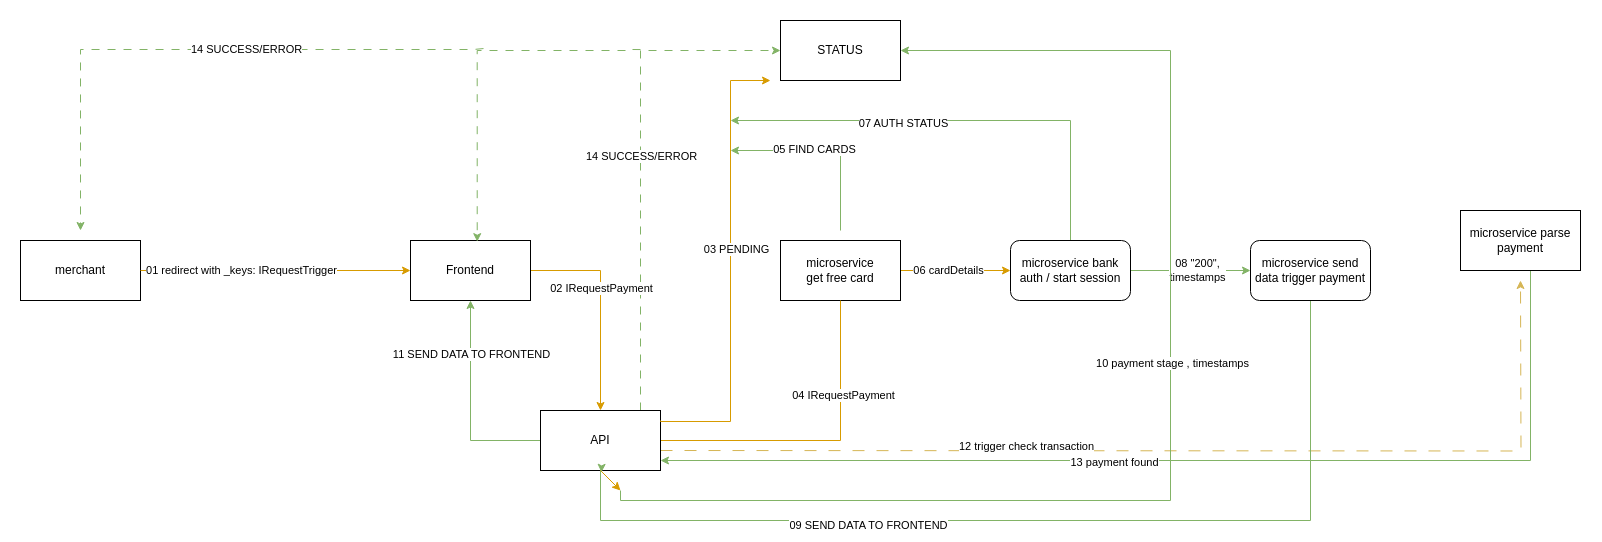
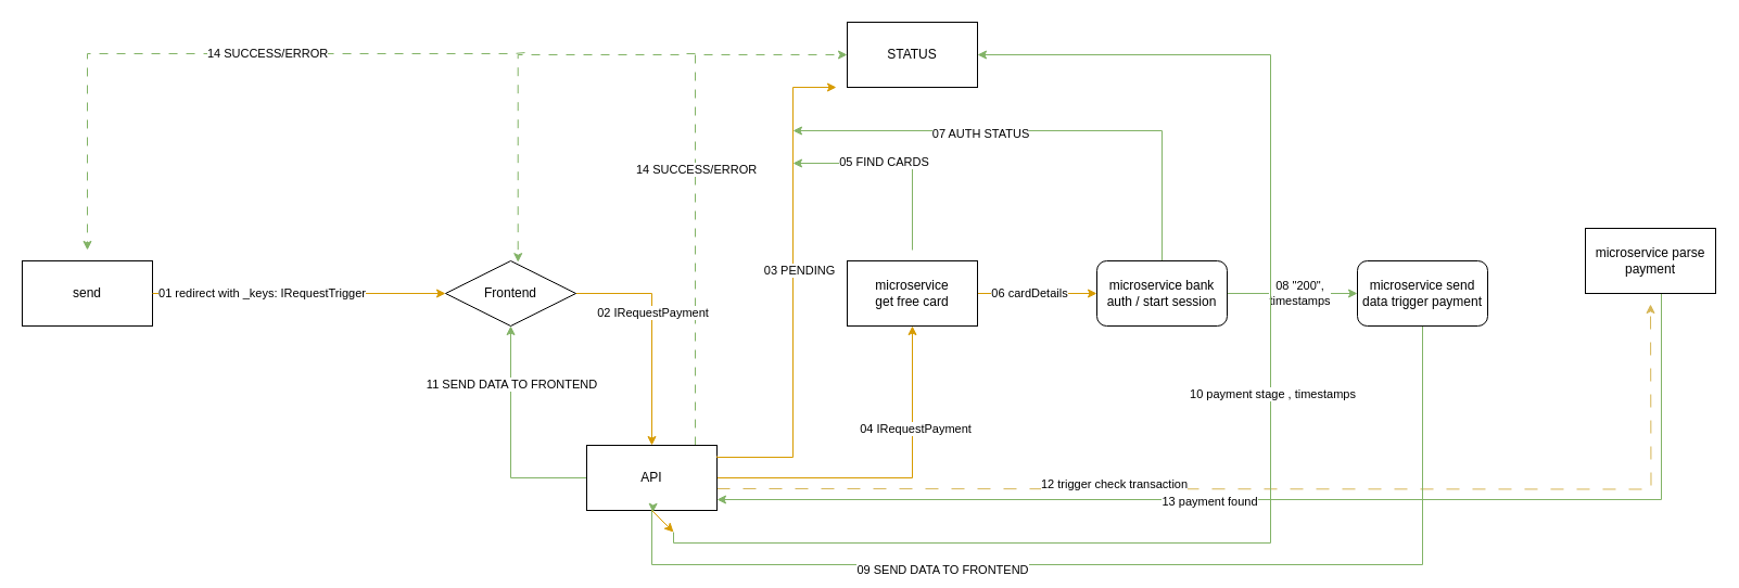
  <mxCell id="0" />
  <mxCell id="1" parent="0" />
- <mxCell id="2" value="merchant" style="rounded=0;whiteSpace=wrap;html=1;" vertex="1" parent="1"><mxGeometry y="240" width="120" height="60" as="geometry" x="20" /></mxCell>
+ <mxCell id="2" value="send" style="rounded=0;whiteSpace=wrap;html=1;" vertex="1" parent="1"><mxGeometry y="240" width="120" height="60" as="geometry" x="20" /></mxCell>
  <mxCell id="3" style="edgeStyle=orthogonalEdgeStyle;rounded=0;orthogonalLoop=1;jettySize=auto;html=1;fillColor=#ffe6cc;strokeColor=#d79b00;" edge="1" parent="1" source="7" target="26"><mxGeometry relative="1" as="geometry" /></mxCell>
  <mxCell id="4" value="06 cardDetails" style="edgeLabel;html=1;align=center;verticalAlign=middle;resizable=0;points=[];" vertex="1" connectable="0" parent="3"><mxGeometry x="-0.144" y="1" relative="1" as="geometry"><mxPoint as="offset" /></mxGeometry></mxCell>
  <mxCell id="5" style="edgeStyle=orthogonalEdgeStyle;rounded=0;orthogonalLoop=1;jettySize=auto;html=1;fillColor=#d5e8d4;strokeColor=#82b366;" edge="1" parent="1"><mxGeometry relative="1" as="geometry"><mxPoint x="840" y="230" as="sourcePoint" /><mxPoint x="730" y="150" as="targetPoint" /><Array as="points"><mxPoint x="840" y="150" /></Array></mxGeometry></mxCell>
  <mxCell id="6" value="05 FIND CARDS" style="edgeLabel;html=1;align=center;verticalAlign=middle;resizable=0;points=[];" vertex="1" connectable="0" parent="5"><mxGeometry x="0.125" y="-2" relative="1" as="geometry"><mxPoint as="offset" /></mxGeometry></mxCell>
  <mxCell id="7" value="microservice&lt;br&gt;get free card" style="rounded=0;whiteSpace=wrap;html=1;" vertex="1" parent="1"><mxGeometry x="780" y="240" width="120" height="60" as="geometry" /></mxCell>
- <mxCell id="8" style="edgeStyle=orthogonalEdgeStyle;rounded=0;orthogonalLoop=1;jettySize=auto;html=1;entryX=0.5;entryY=1;entryDx=0;entryDy=0;fillColor=#ffe6cc;strokeColor=#d79b00;endArrow=none;" edge="1" parent="1" source="16" target="7"><mxGeometry relative="1" as="geometry" /></mxCell>
+ <mxCell id="8" style="edgeStyle=orthogonalEdgeStyle;rounded=0;orthogonalLoop=1;jettySize=auto;html=1;entryX=0.5;entryY=1;entryDx=0;entryDy=0;fillColor=#ffe6cc;strokeColor=#d79b00;" edge="1" parent="1" source="16" target="7"><mxGeometry relative="1" as="geometry" /></mxCell>
  <mxCell id="9" value="04 IRequestPayment" style="edgeLabel;html=1;align=center;verticalAlign=middle;resizable=0;points=[];" vertex="1" connectable="0" parent="8"><mxGeometry x="0.415" y="-2" relative="1" as="geometry"><mxPoint as="offset" /></mxGeometry></mxCell>
  <mxCell id="10" style="edgeStyle=orthogonalEdgeStyle;rounded=0;orthogonalLoop=1;jettySize=auto;html=1;entryX=0.5;entryY=1;entryDx=0;entryDy=0;fillColor=#d5e8d4;strokeColor=#82b366;" edge="1" parent="1" source="16" target="21"><mxGeometry relative="1" as="geometry"><mxPoint x="470" y="340" as="targetPoint" /></mxGeometry></mxCell>
  <mxCell id="11" value="11 SEND DATA TO FRONTEND" style="edgeLabel;html=1;align=center;verticalAlign=middle;resizable=0;points=[];" vertex="1" connectable="0" parent="10"><mxGeometry x="0.497" relative="1" as="geometry"><mxPoint as="offset" /></mxGeometry></mxCell>
  <mxCell id="12" style="edgeStyle=orthogonalEdgeStyle;rounded=0;orthogonalLoop=1;jettySize=auto;html=1;entryX=0;entryY=0.5;entryDx=0;entryDy=0;fillColor=#d5e8d4;strokeColor=#82b366;dashed=1;dashPattern=8 8;" edge="1" parent="1" source="16" target="32"><mxGeometry relative="1" as="geometry"><Array as="points"><mxPoint x="640" y="50" /></Array></mxGeometry></mxCell>
  <mxCell id="13" value="14 SUCCESS/ERROR" style="edgeLabel;html=1;align=center;verticalAlign=middle;resizable=0;points=[];" vertex="1" connectable="0" parent="12"><mxGeometry x="0.017" relative="1" as="geometry"><mxPoint as="offset" /></mxGeometry></mxCell>
  <mxCell id="14" style="edgeStyle=orthogonalEdgeStyle;rounded=0;orthogonalLoop=1;jettySize=auto;html=1;fillColor=#fff2cc;strokeColor=#d6b656;dashed=1;dashPattern=12 12;" edge="1" parent="1"><mxGeometry relative="1" as="geometry"><mxPoint x="1520" y="280" as="targetPoint" /><mxPoint x="660" y="450" as="sourcePoint" /></mxGeometry></mxCell>
  <mxCell id="15" value="&lt;div&gt;12 trigger check transaction&lt;/div&gt;&lt;div&gt;&lt;br&gt;&lt;/div&gt;" style="edgeLabel;html=1;align=center;verticalAlign=middle;resizable=0;points=[];" vertex="1" connectable="0" parent="14"><mxGeometry x="-0.29" y="-2" relative="1" as="geometry"><mxPoint as="offset" /></mxGeometry></mxCell>
  <mxCell id="16" value="API" style="rounded=0;whiteSpace=wrap;html=1;" vertex="1" parent="1"><mxGeometry x="540" y="410" width="120" height="60" as="geometry" /></mxCell>
  <mxCell id="17" value="" style="edgeStyle=orthogonalEdgeStyle;rounded=0;orthogonalLoop=1;jettySize=auto;html=1;fillColor=#ffe6cc;strokeColor=#d79b00;" edge="1" parent="1" source="2" target="21"><mxGeometry relative="1" as="geometry"><mxPoint x="540" y="270" as="targetPoint" /><mxPoint x="230" y="270" as="sourcePoint" /></mxGeometry></mxCell>
  <mxCell id="18" value="01 redirect with _keys: IRequestTrigger" style="edgeLabel;html=1;align=center;verticalAlign=middle;resizable=0;points=[];" vertex="1" connectable="0" parent="17"><mxGeometry x="-0.258" y="1" relative="1" as="geometry"><mxPoint as="offset" /></mxGeometry></mxCell>
  <mxCell id="19" style="edgeStyle=orthogonalEdgeStyle;rounded=0;orthogonalLoop=1;jettySize=auto;html=1;fillColor=#ffe6cc;strokeColor=#d79b00;" edge="1" parent="1" source="21" target="16"><mxGeometry relative="1" as="geometry"><mxPoint x="470" y="510" as="targetPoint" /></mxGeometry></mxCell>
  <mxCell id="20" value="02 IRequestPayment" style="edgeLabel;html=1;align=center;verticalAlign=middle;resizable=0;points=[];" vertex="1" connectable="0" parent="19"><mxGeometry x="-0.171" relative="1" as="geometry"><mxPoint as="offset" /></mxGeometry></mxCell>
- <mxCell id="21" value="Frontend" style="rounded=0;whiteSpace=wrap;html=1;" vertex="1" parent="1"><mxGeometry x="410" y="240" width="120" height="60" as="geometry" /></mxCell>
+ <mxCell id="21" value="Frontend" style="rhombus;whiteSpace=wrap;html=1;" vertex="1" parent="1"><mxGeometry x="410" y="240" width="120" height="60" as="geometry" /></mxCell>
  <mxCell id="22" style="edgeStyle=orthogonalEdgeStyle;rounded=0;orthogonalLoop=1;jettySize=auto;html=1;entryX=0;entryY=0.5;entryDx=0;entryDy=0;fillColor=#d5e8d4;strokeColor=#82b366;" edge="1" parent="1" source="26" target="31"><mxGeometry relative="1" as="geometry" /></mxCell>
  <mxCell id="23" value="08 &quot;200&quot;, &lt;br&gt;timestamps" style="edgeLabel;html=1;align=center;verticalAlign=middle;resizable=0;points=[];" vertex="1" connectable="0" parent="22"><mxGeometry x="0.093" y="1" relative="1" as="geometry"><mxPoint as="offset" /></mxGeometry></mxCell>
  <mxCell id="24" style="edgeStyle=orthogonalEdgeStyle;rounded=0;orthogonalLoop=1;jettySize=auto;html=1;fillColor=#d5e8d4;strokeColor=#82b366;" edge="1" parent="1" source="26"><mxGeometry relative="1" as="geometry"><mxPoint x="730" as="targetPoint" y="120" /><Array as="points"><mxPoint x="1070" y="120" /></Array></mxGeometry></mxCell>
  <mxCell id="25" value="07 AUTH STATUS" style="edgeLabel;html=1;align=center;verticalAlign=middle;resizable=0;points=[];" vertex="1" connectable="0" parent="24"><mxGeometry x="0.253" y="2" relative="1" as="geometry"><mxPoint as="offset" /></mxGeometry></mxCell>
  <mxCell id="26" value="microservice bank auth / start session" style="whiteSpace=wrap;html=1;rounded=1;" vertex="1" parent="1"><mxGeometry x="1010" y="240" width="120" height="60" as="geometry" /></mxCell>
  <mxCell id="27" style="edgeStyle=orthogonalEdgeStyle;rounded=0;orthogonalLoop=1;jettySize=auto;html=1;fillColor=#d5e8d4;strokeColor=#82b366;entryX=0.508;entryY=1.03;entryDx=0;entryDy=0;entryPerimeter=0;" edge="1" parent="1" source="31" target="16"><mxGeometry relative="1" as="geometry"><mxPoint x="600" y="480" as="targetPoint" /><Array as="points"><mxPoint x="1310" y="520" /><mxPoint x="600" y="520" /><mxPoint x="600" y="470" /><mxPoint x="601" y="470" /></Array></mxGeometry></mxCell>
  <mxCell id="28" value="09 SEND DATA TO FRONTEND" style="edgeLabel;html=1;align=center;verticalAlign=middle;resizable=0;points=[];" vertex="1" connectable="0" parent="27"><mxGeometry x="0.352" y="4" relative="1" as="geometry"><mxPoint x="1" as="offset" /></mxGeometry></mxCell>
  <mxCell id="29" style="edgeStyle=orthogonalEdgeStyle;rounded=0;orthogonalLoop=1;jettySize=auto;html=1;fillColor=#d5e8d4;strokeColor=#82b366;entryX=1;entryY=0.5;entryDx=0;entryDy=0;" edge="1" parent="1" target="32"><mxGeometry relative="1" as="geometry"><mxPoint x="620" y="490" as="sourcePoint" /><mxPoint x="230" y="570" as="targetPoint" /><Array as="points"><mxPoint x="1170" y="500" /><mxPoint x="1170" y="50" /></Array></mxGeometry></mxCell>
  <mxCell id="30" value="10 payment stage , timestamps" style="edgeLabel;html=1;align=center;verticalAlign=middle;resizable=0;points=[];" vertex="1" connectable="0" parent="29"><mxGeometry x="0.09" y="-1" relative="1" as="geometry"><mxPoint as="offset" /></mxGeometry></mxCell>
  <mxCell id="31" value="microservice send data trigger payment" style="whiteSpace=wrap;html=1;rounded=1;" vertex="1" parent="1"><mxGeometry x="1250" y="240" width="120" height="60" as="geometry" /></mxCell>
  <mxCell id="32" value="STATUS" style="rounded=0;whiteSpace=wrap;html=1;" vertex="1" parent="1"><mxGeometry x="780" y="20" width="120" height="60" as="geometry" /></mxCell>
  <mxCell id="33" style="edgeStyle=orthogonalEdgeStyle;rounded=0;orthogonalLoop=1;jettySize=auto;html=1;fillColor=#ffe6cc;strokeColor=#d79b00;" edge="1" parent="1"><mxGeometry relative="1" as="geometry"><mxPoint x="660" y="420" as="sourcePoint" /><mxPoint x="770" y="80" as="targetPoint" /><Array as="points"><mxPoint x="660" y="421" /><mxPoint x="730" y="421" /><mxPoint x="730" y="80" /></Array></mxGeometry></mxCell>
  <mxCell id="34" value="03 PENDING" style="edgeLabel;html=1;align=center;verticalAlign=middle;resizable=0;points=[];" vertex="1" connectable="0" parent="33"><mxGeometry x="0.08" y="-5" relative="1" as="geometry"><mxPoint as="offset" /></mxGeometry></mxCell>
  <mxCell id="35" value="" style="endArrow=classic;html=1;rounded=0;exitX=0.5;exitY=1;exitDx=0;exitDy=0;fillColor=#ffe6cc;strokeColor=#d79b00;" edge="1" parent="1" source="16"><mxGeometry width="50" height="50" relative="1" as="geometry"><mxPoint x="630" y="490" as="sourcePoint" /><mxPoint x="620" y="490" as="targetPoint" /></mxGeometry></mxCell>
  <mxCell id="36" style="edgeStyle=orthogonalEdgeStyle;rounded=0;orthogonalLoop=1;jettySize=auto;html=1;fillColor=#d5e8d4;strokeColor=#82b366;dashed=0;dashPattern=8 8;" edge="1" parent="1" source="38" target="16"><mxGeometry relative="1" as="geometry"><Array as="points"><mxPoint x="1530" y="460" /></Array></mxGeometry></mxCell>
  <mxCell id="37" value="13 payment found" style="edgeLabel;html=1;align=center;verticalAlign=middle;resizable=0;points=[];" vertex="1" connectable="0" parent="36"><mxGeometry x="0.146" y="1" relative="1" as="geometry"><mxPoint as="offset" /></mxGeometry></mxCell>
  <mxCell id="38" value="microservice parse payment" style="rounded=0;whiteSpace=wrap;html=1;" vertex="1" parent="1"><mxGeometry x="1460" y="210" width="120" height="60" as="geometry" /></mxCell>
  <mxCell id="39" style="edgeStyle=orthogonalEdgeStyle;rounded=0;orthogonalLoop=1;jettySize=auto;html=1;entryX=0.556;entryY=0.019;entryDx=0;entryDy=0;fillColor=#d5e8d4;strokeColor=#82b366;dashed=1;dashPattern=8 8;entryPerimeter=0;" edge="1" parent="1" target="21"><mxGeometry relative="1" as="geometry"><mxPoint x="640" y="49.048" as="sourcePoint" /><mxPoint x="790" y="60" as="targetPoint" /><Array as="points"><mxPoint x="630" y="50" /><mxPoint x="477" y="50" /></Array></mxGeometry></mxCell>
  <mxCell id="40" style="edgeStyle=orthogonalEdgeStyle;rounded=0;orthogonalLoop=1;jettySize=auto;html=1;fillColor=#d5e8d4;strokeColor=#82b366;dashed=1;dashPattern=8 8;" edge="1" parent="1"><mxGeometry relative="1" as="geometry"><mxPoint x="483" y="48.048" as="sourcePoint" /><mxPoint x="80" y="230" as="targetPoint" /><Array as="points"><mxPoint x="473" y="49" /><mxPoint x="320" y="49" /></Array></mxGeometry></mxCell>
  <mxCell id="41" value="14 SUCCESS/ERROR" style="edgeLabel;html=1;align=center;verticalAlign=middle;resizable=0;points=[];" vertex="1" connectable="0" parent="40"><mxGeometry x="-0.185" y="-1" relative="1" as="geometry"><mxPoint as="offset" /></mxGeometry></mxCell>
